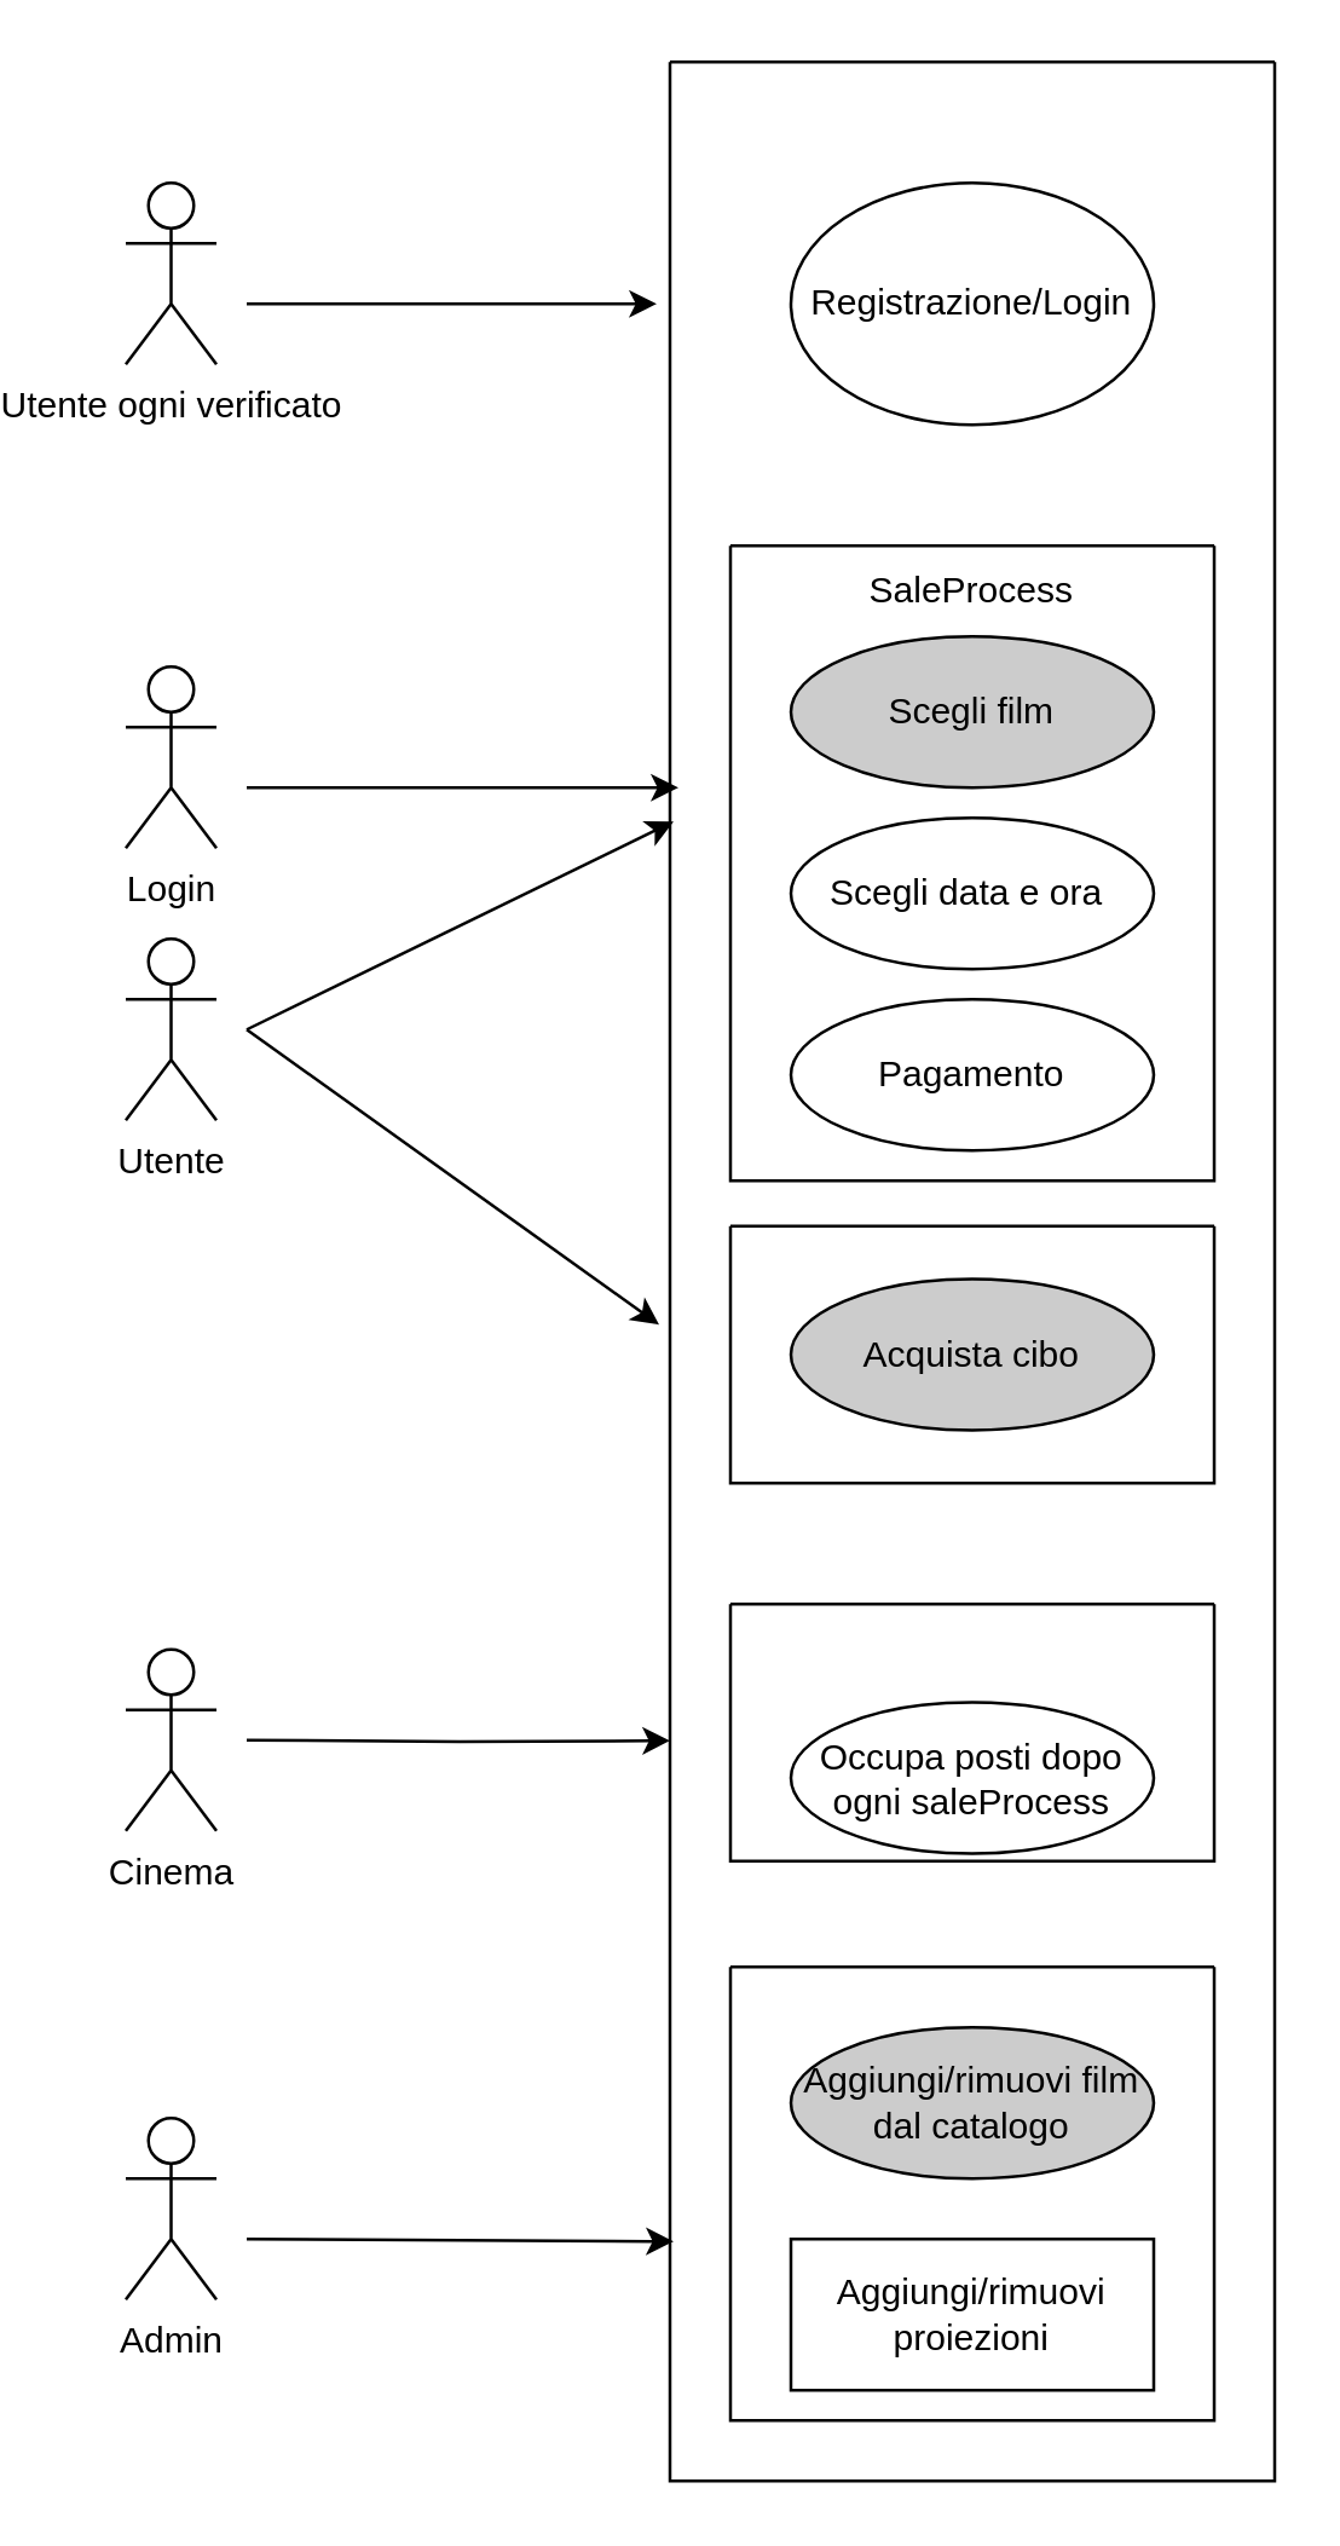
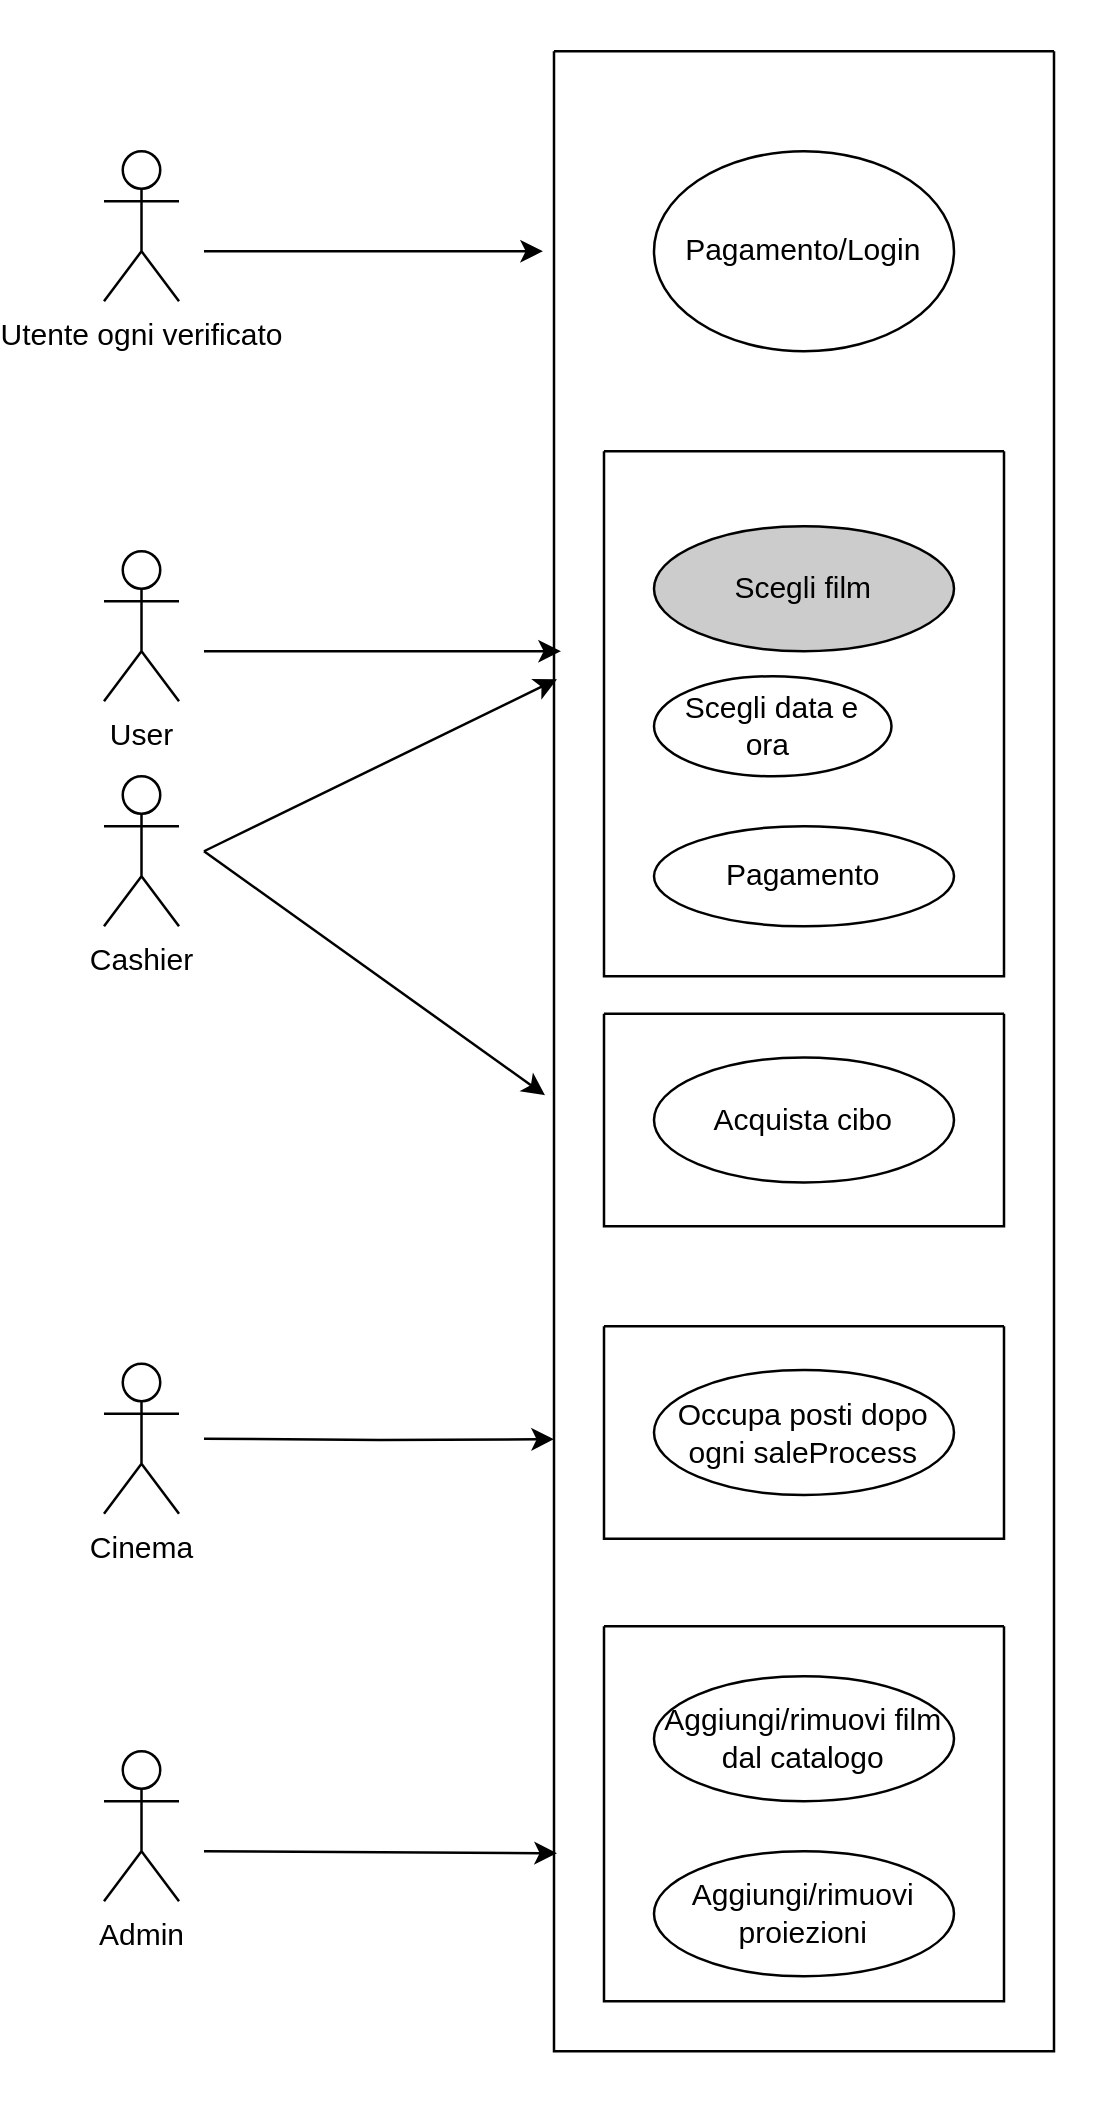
  <mxCell id="0" />
  <mxCell id="1" parent="0" />
  <mxCell id="2" value="Utente ogni verificato" style="shape=umlActor;verticalLabelPosition=bottom;verticalAlign=top;html=1;outlineConnect=0;" parent="1" vertex="1"><mxGeometry x="20" y="60" width="30" height="60" as="geometry" /></mxCell>
  <mxCell id="3" value="" style="swimlane;startSize=0;" parent="1" vertex="1"><mxGeometry x="200" y="20" width="200" height="800" as="geometry" /></mxCell>
- <mxCell id="4" value="Registrazione/Login" style="ellipse;whiteSpace=wrap;html=1;" parent="3" vertex="1"><mxGeometry x="40" y="40" width="120" height="80" as="geometry" /></mxCell>
+ <mxCell id="4" value="Pagamento/Login" style="ellipse;whiteSpace=wrap;html=1;" parent="3" vertex="1"><mxGeometry x="40" y="40" width="120" height="80" as="geometry" /></mxCell>
  <mxCell id="5" value="" style="swimlane;startSize=0;rounded=0;shadow=0;swimlaneLine=1;fillColor=#CCCCCC;fillStyle=hatch;" parent="3" vertex="1"><mxGeometry x="20" y="160" width="160" height="210" as="geometry" /></mxCell>
  <mxCell id="6" value="Scegli film" style="ellipse;whiteSpace=wrap;html=1;fillColor=#cccccc;" parent="5" vertex="1"><mxGeometry x="20" y="30" width="120" height="50" as="geometry" /></mxCell>
- <mxCell id="7" value="Scegli data e ora&amp;nbsp;" style="ellipse;whiteSpace=wrap;html=1;" parent="5" vertex="1"><mxGeometry x="20" y="90" width="120" height="50" as="geometry" /></mxCell>
- <mxCell id="8" value="Pagamento" style="ellipse;whiteSpace=wrap;html=1;" parent="5" vertex="1"><mxGeometry x="20" y="150" width="120" height="50" as="geometry" /></mxCell>
- <mxCell id="9" value="SaleProcess" style="text;html=1;strokeColor=none;fillColor=none;align=center;verticalAlign=middle;whiteSpace=wrap;rounded=0;" parent="5" vertex="1"><mxGeometry x="50" width="60" height="30" as="geometry" /></mxCell>
+ <mxCell id="7" value="Scegli data e ora&amp;nbsp;" style="ellipse;whiteSpace=wrap;html=1;" parent="5" vertex="1"><mxGeometry x="20" y="90" width="95" height="40" as="geometry" /></mxCell>
+ <mxCell id="8" value="Pagamento" style="ellipse;whiteSpace=wrap;html=1;" parent="5" vertex="1"><mxGeometry x="20" y="150" width="120" height="40" as="geometry" /></mxCell>
  <mxCell id="10" value="" style="swimlane;startSize=0;rounded=0;shadow=0;swimlaneLine=1;fillColor=#CCCCCC;fillStyle=hatch;" parent="3" vertex="1"><mxGeometry x="20" y="630" width="160" height="150" as="geometry" /></mxCell>
- <mxCell id="11" value="Aggiungi/rimuovi film dal catalogo" style="ellipse;whiteSpace=wrap;html=1;fillColor=#cccccc;" parent="10" vertex="1"><mxGeometry x="20" y="20" width="120" height="50" as="geometry" /></mxCell>
- <mxCell id="12" value="Aggiungi/rimuovi proiezioni" style="whiteSpace=wrap;html=1;rounded=0;" parent="10" vertex="1"><mxGeometry x="20" y="90" width="120" height="50" as="geometry" /></mxCell>
+ <mxCell id="11" value="Aggiungi/rimuovi film dal catalogo" style="ellipse;whiteSpace=wrap;html=1;" parent="10" vertex="1"><mxGeometry x="20" y="20" width="120" height="50" as="geometry" /></mxCell>
+ <mxCell id="12" value="Aggiungi/rimuovi proiezioni" style="ellipse;whiteSpace=wrap;html=1;" parent="10" vertex="1"><mxGeometry x="20" y="90" width="120" height="50" as="geometry" /></mxCell>
  <mxCell id="13" value="" style="swimlane;startSize=0;" parent="3" vertex="1"><mxGeometry x="20" y="385" width="160" height="85" as="geometry" /></mxCell>
- <mxCell id="14" value="Acquista cibo" style="ellipse;whiteSpace=wrap;html=1;fillColor=#cccccc;" parent="13" vertex="1"><mxGeometry x="20" y="17.5" width="120" height="50" as="geometry" /></mxCell>
+ <mxCell id="14" value="Acquista cibo" style="ellipse;whiteSpace=wrap;html=1;" parent="13" vertex="1"><mxGeometry x="20" y="17.5" width="120" height="50" as="geometry" /></mxCell>
  <mxCell id="15" value="" style="swimlane;startSize=0;" parent="3" vertex="1"><mxGeometry x="20" y="510" width="160" height="85" as="geometry" /></mxCell>
- <mxCell id="16" value="Occupa posti dopo ogni saleProcess" style="ellipse;whiteSpace=wrap;html=1;" parent="15" vertex="1"><mxGeometry x="20" y="32.5" width="120" height="50" as="geometry" /></mxCell>
+ <mxCell id="16" value="Occupa posti dopo ogni saleProcess" style="ellipse;whiteSpace=wrap;html=1;" parent="15" vertex="1"><mxGeometry x="20" y="17.5" width="120" height="50" as="geometry" /></mxCell>
  <mxCell id="17" value="" style="endArrow=classic;html=1;rounded=0;entryX=-0.022;entryY=0.1;entryDx=0;entryDy=0;entryPerimeter=0;" parent="1" target="3" edge="1"><mxGeometry width="50" height="50" relative="1" as="geometry"><mxPoint x="60" y="100" as="sourcePoint" /><mxPoint x="110" y="10" as="targetPoint" /></mxGeometry></mxCell>
- <mxCell id="18" value="Login" style="shape=umlActor;verticalLabelPosition=bottom;verticalAlign=top;html=1;outlineConnect=0;" parent="1" vertex="1"><mxGeometry x="20" y="220" width="30" height="60" as="geometry" /></mxCell>
- <mxCell id="19" value="Utente" style="shape=umlActor;verticalLabelPosition=bottom;verticalAlign=top;html=1;outlineConnect=0;" parent="1" vertex="1"><mxGeometry x="20" y="310" width="30" height="60" as="geometry" /></mxCell>
+ <mxCell id="18" value="User" style="shape=umlActor;verticalLabelPosition=bottom;verticalAlign=top;html=1;outlineConnect=0;" parent="1" vertex="1"><mxGeometry x="20" y="220" width="30" height="60" as="geometry" /></mxCell>
+ <mxCell id="19" value="Cashier" style="shape=umlActor;verticalLabelPosition=bottom;verticalAlign=top;html=1;outlineConnect=0;" parent="1" vertex="1"><mxGeometry x="20" y="310" width="30" height="60" as="geometry" /></mxCell>
  <mxCell id="20" value="" style="endArrow=classic;html=1;rounded=0;entryX=0.014;entryY=0.3;entryDx=0;entryDy=0;entryPerimeter=0;" parent="1" target="3" edge="1"><mxGeometry width="50" height="50" relative="1" as="geometry"><mxPoint x="60" y="260" as="sourcePoint" /><mxPoint x="200" y="260" as="targetPoint" /></mxGeometry></mxCell>
  <mxCell id="21" value="" style="endArrow=classic;html=1;rounded=0;entryX=0.006;entryY=0.314;entryDx=0;entryDy=0;entryPerimeter=0;" parent="1" target="3" edge="1"><mxGeometry width="50" height="50" relative="1" as="geometry"><mxPoint x="60" y="340" as="sourcePoint" /><mxPoint x="197" y="380" as="targetPoint" /></mxGeometry></mxCell>
  <mxCell id="22" value="Admin" style="shape=umlActor;verticalLabelPosition=bottom;verticalAlign=top;html=1;outlineConnect=0;" parent="1" vertex="1"><mxGeometry x="20" y="700" width="30" height="60" as="geometry" /></mxCell>
  <mxCell id="23" value="" style="endArrow=classic;html=1;rounded=0;entryX=0.006;entryY=0.901;entryDx=0;entryDy=0;entryPerimeter=0;" parent="1" target="3" edge="1"><mxGeometry width="50" height="50" relative="1" as="geometry"><mxPoint x="60" y="740" as="sourcePoint" /><mxPoint x="110" y="530" as="targetPoint" /></mxGeometry></mxCell>
  <mxCell id="24" value="" style="endArrow=classic;html=1;rounded=0;entryX=-0.018;entryY=0.522;entryDx=0;entryDy=0;entryPerimeter=0;" parent="1" target="3" edge="1"><mxGeometry width="50" height="50" relative="1" as="geometry"><mxPoint x="60" y="340" as="sourcePoint" /><mxPoint x="110" y="290" as="targetPoint" /></mxGeometry></mxCell>
  <mxCell id="25" value="Cinema" style="shape=umlActor;verticalLabelPosition=bottom;verticalAlign=top;html=1;outlineConnect=0;" parent="1" vertex="1"><mxGeometry x="20" y="545" width="30" height="60" as="geometry" /></mxCell>
  <mxCell id="26" style="edgeStyle=orthogonalEdgeStyle;rounded=0;orthogonalLoop=1;jettySize=auto;html=1;entryX=0;entryY=0.694;entryDx=0;entryDy=0;entryPerimeter=0;" edge="1" parent="1" target="3"><mxGeometry relative="1" as="geometry"><mxPoint x="60" y="575" as="sourcePoint" /></mxGeometry></mxCell>
